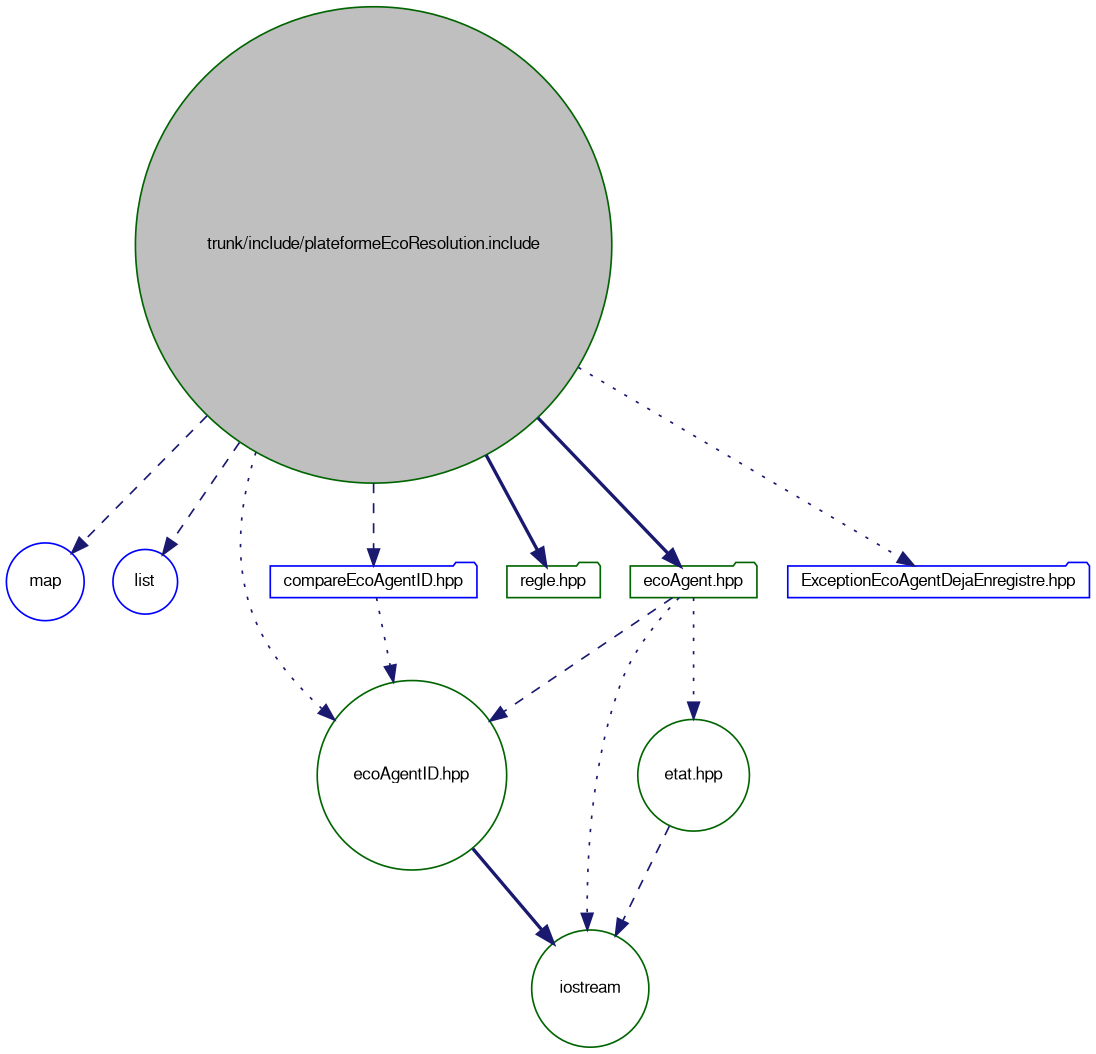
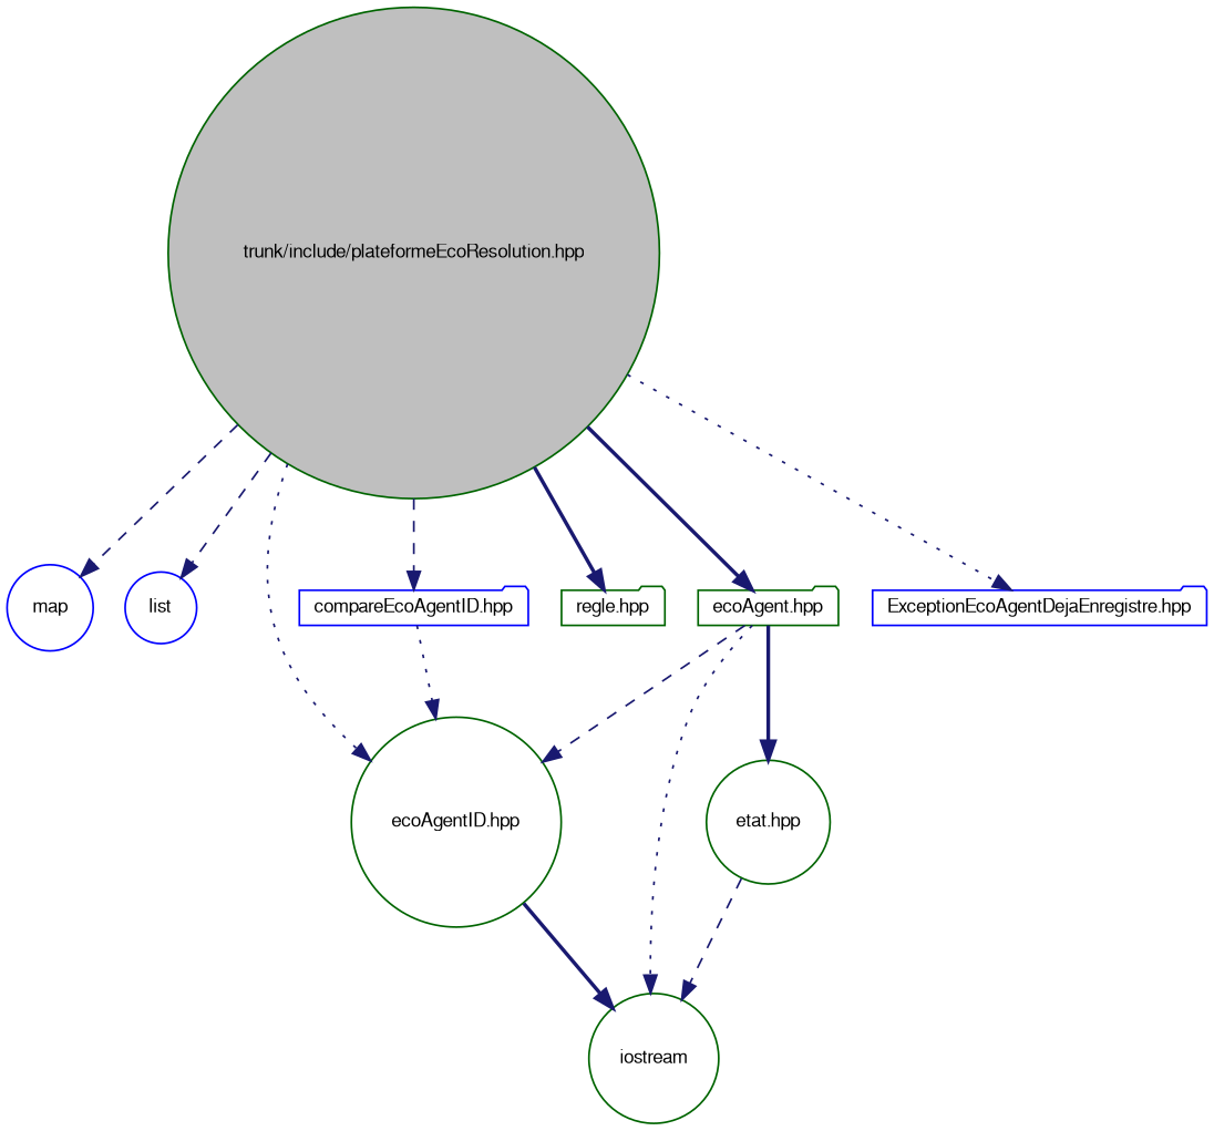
  digraph {
    node [color=darkgreen fillcolor=white fontname=FreeSans fontsize=10 shape=circle style=filled]
    edge [color=midnightblue fontname=FreeSans fontsize=10 labelfontname=FreeSans labelfontsize=10 style=dashed]
-   n1 [fillcolor=grey75 fontcolor=black height=0.2 label="trunk/include/plateformeEcoResolution.include" width=0.4]
+   n1 [fillcolor=grey75 fontcolor=black height=0.2 label="trunk/include/plateformeEcoResolution.hpp" width=0.4]
    n2 [color=blue height=0.2 label=map width=0.4]
    n3 [color=blue height=0.2 label=list width=0.4]
    n4 [height=0.2 label="ecoAgentID.hpp" width=0.4]
    n5 [height=0.2 label="ecoAgent.hpp" shape=folder width=0.4]
    n6 [height=0.2 label="regle.hpp" shape=folder width=0.4]
    n7 [color=blue height=0.2 label="compareEcoAgentID.hpp" shape=folder width=0.4]
    n8 [color=blue height=0.2 label="ExceptionEcoAgentDejaEnregistre.hpp" shape=folder width=0.4]
    n9 [height=0.2 label=iostream width=0.4]
    n10 [height=0.2 label="etat.hpp" width=0.4]
    n1 -> n2
    n1 -> n3
    n1 -> n4 [style=dotted]
    n1 -> n5 [style=bold]
    n1 -> n6 [style=bold]
    n1 -> n7
    n1 -> n8 [style=dotted]
    n4 -> n9 [style=bold]
    n5 -> n4
    n5 -> n9 [style=dotted]
-   n5 -> n10 [style=dotted]
+   n5 -> n10 [style=bold]
    n7 -> n4 [style=dotted]
    n10 -> n9
  }
